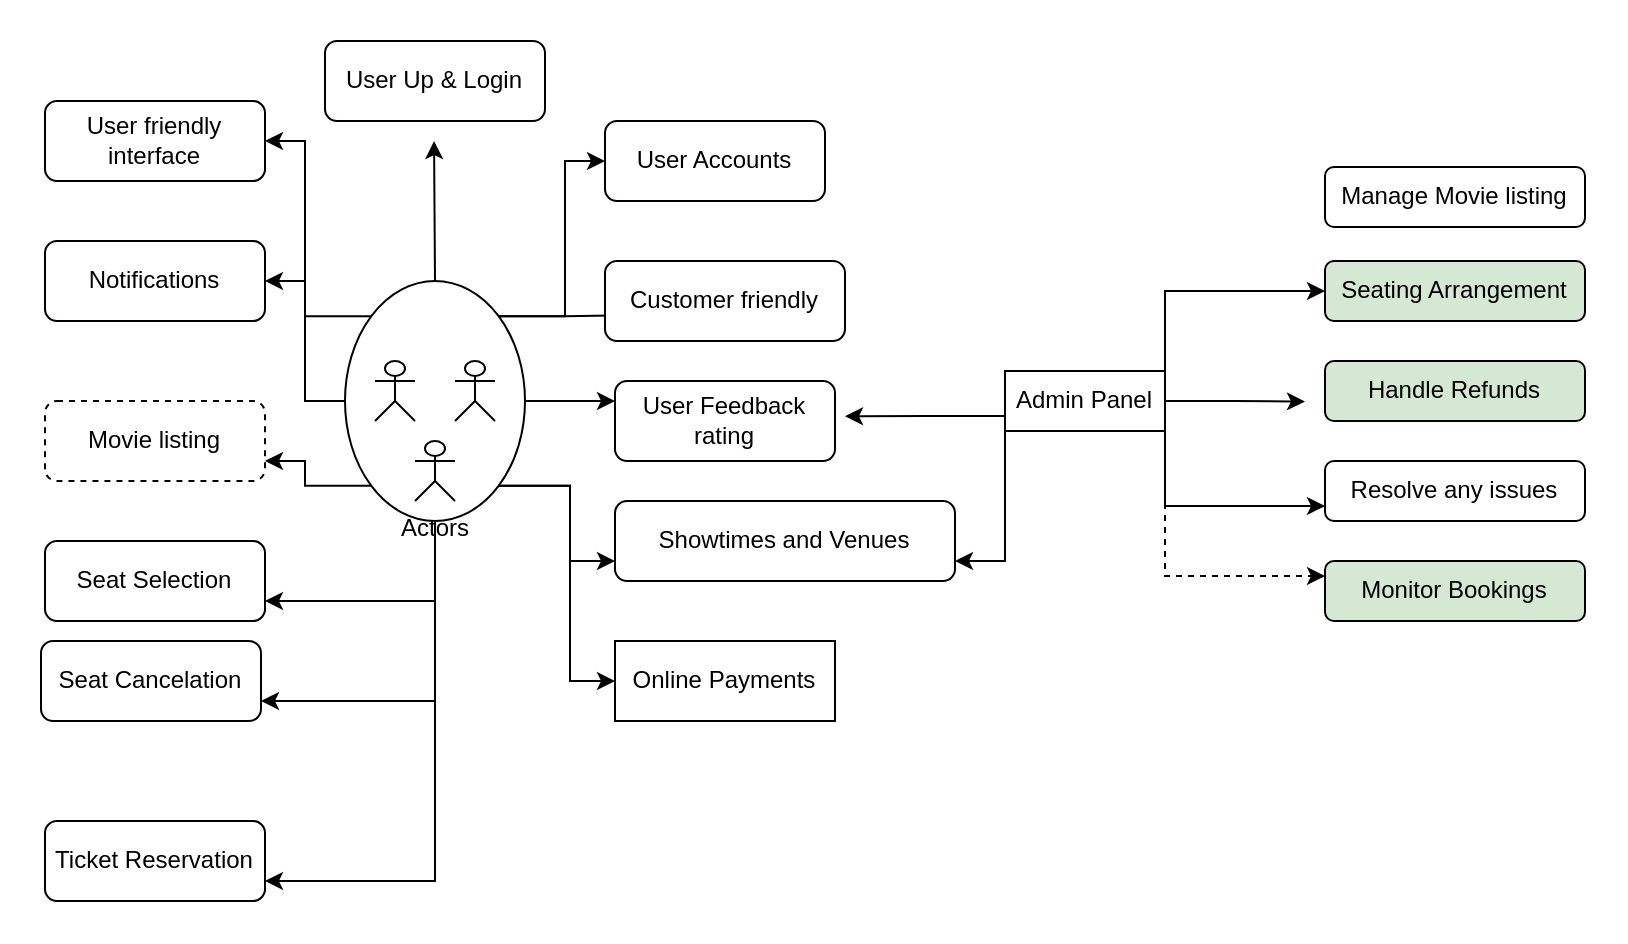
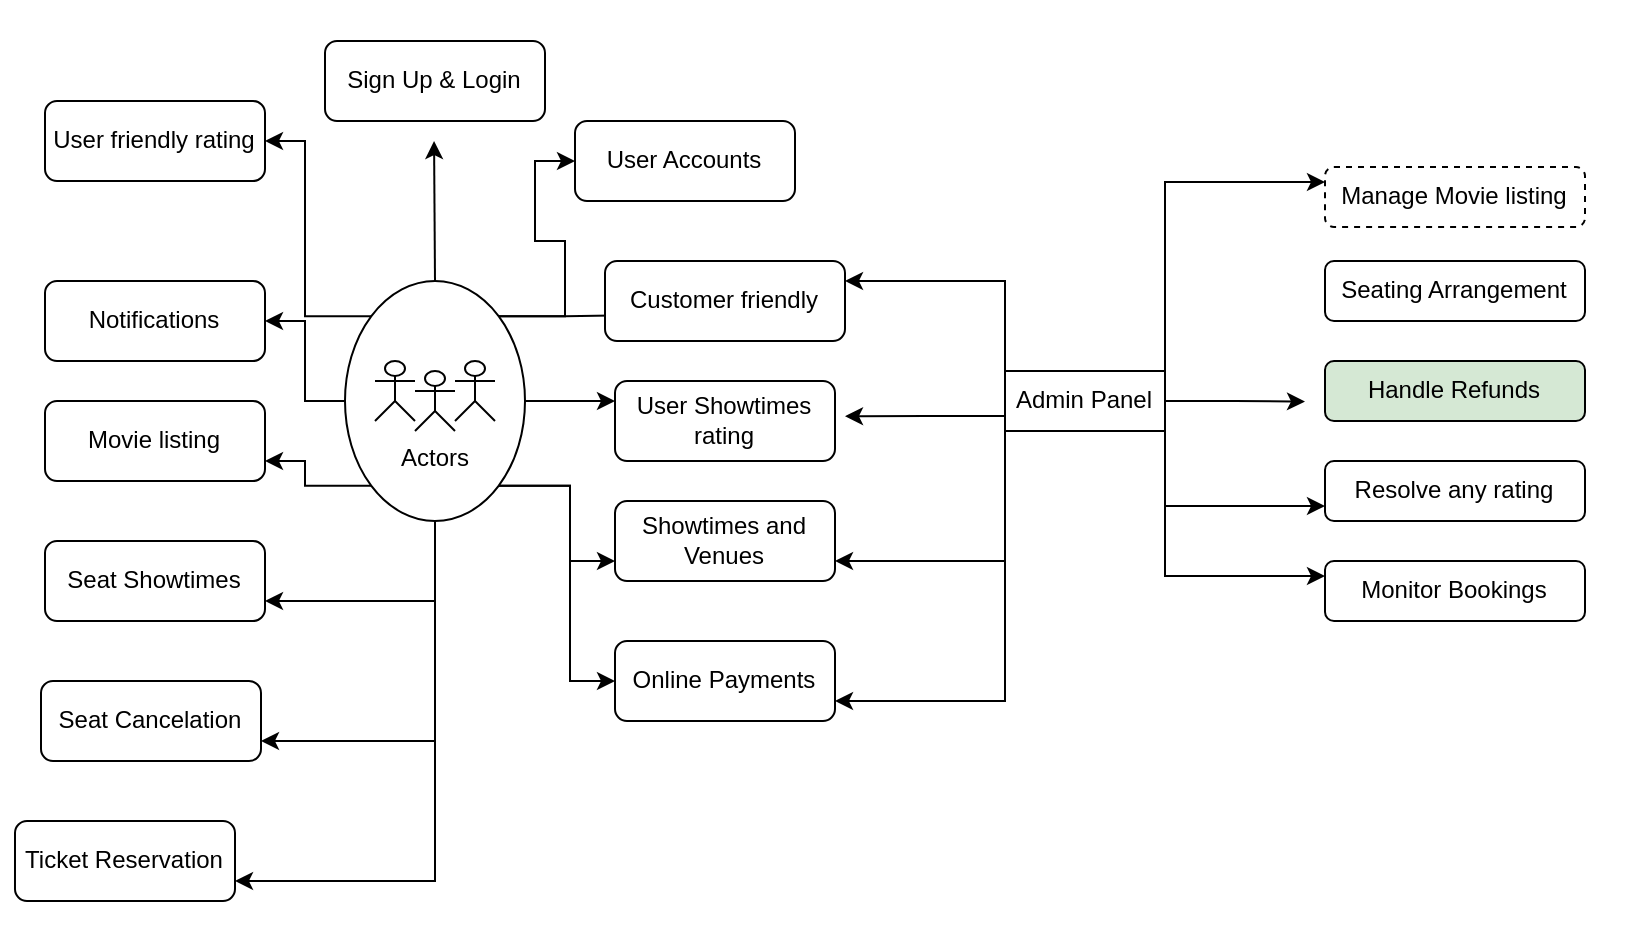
  <mxCell id="0" />
  <mxCell id="1" parent="0" />
  <mxCell id="2" style="edgeStyle=orthogonalEdgeStyle;rounded=0;orthogonalLoop=1;jettySize=auto;html=1;exitX=0.5;exitY=0;exitDx=0;exitDy=0;" edge="1" parent="1" source="14"><mxGeometry relative="1" as="geometry"><mxPoint x="216.526" y="70" as="targetPoint" /></mxGeometry></mxCell>
  <mxCell id="3" style="edgeStyle=orthogonalEdgeStyle;rounded=0;orthogonalLoop=1;jettySize=auto;html=1;exitX=1;exitY=0;exitDx=0;exitDy=0;entryX=0;entryY=0.5;entryDx=0;entryDy=0;" edge="1" parent="1" source="14" target="17"><mxGeometry relative="1" as="geometry" /></mxCell>
  <mxCell id="4" style="edgeStyle=orthogonalEdgeStyle;rounded=0;orthogonalLoop=1;jettySize=auto;html=1;exitX=1;exitY=0.5;exitDx=0;exitDy=0;entryX=0;entryY=0.25;entryDx=0;entryDy=0;" edge="1" parent="1" source="14" target="23"><mxGeometry relative="1" as="geometry" /></mxCell>
  <mxCell id="5" style="edgeStyle=orthogonalEdgeStyle;rounded=0;orthogonalLoop=1;jettySize=auto;html=1;exitX=1;exitY=0;exitDx=0;exitDy=0;entryX=0.083;entryY=0.678;entryDx=0;entryDy=0;entryPerimeter=0;" edge="1" parent="1" source="14" target="24"><mxGeometry relative="1" as="geometry" /></mxCell>
  <mxCell id="6" style="edgeStyle=orthogonalEdgeStyle;rounded=0;orthogonalLoop=1;jettySize=auto;html=1;exitX=1;exitY=1;exitDx=0;exitDy=0;entryX=0;entryY=0.5;entryDx=0;entryDy=0;" edge="1" parent="1" source="14" target="18"><mxGeometry relative="1" as="geometry" /></mxCell>
  <mxCell id="7" style="edgeStyle=orthogonalEdgeStyle;rounded=0;orthogonalLoop=1;jettySize=auto;html=1;exitX=1;exitY=1;exitDx=0;exitDy=0;entryX=0;entryY=0.75;entryDx=0;entryDy=0;" edge="1" parent="1" source="14" target="20"><mxGeometry relative="1" as="geometry" /></mxCell>
  <mxCell id="8" style="edgeStyle=orthogonalEdgeStyle;rounded=0;orthogonalLoop=1;jettySize=auto;html=1;exitX=0.5;exitY=1;exitDx=0;exitDy=0;entryX=1;entryY=0.75;entryDx=0;entryDy=0;" edge="1" parent="1" source="14" target="25"><mxGeometry relative="1" as="geometry" /></mxCell>
  <mxCell id="9" style="edgeStyle=orthogonalEdgeStyle;rounded=0;orthogonalLoop=1;jettySize=auto;html=1;exitX=0.5;exitY=1;exitDx=0;exitDy=0;entryX=1;entryY=0.75;entryDx=0;entryDy=0;" edge="1" parent="1" source="14" target="22"><mxGeometry relative="1" as="geometry" /></mxCell>
  <mxCell id="10" style="edgeStyle=orthogonalEdgeStyle;rounded=0;orthogonalLoop=1;jettySize=auto;html=1;exitX=0;exitY=1;exitDx=0;exitDy=0;entryX=1;entryY=0.75;entryDx=0;entryDy=0;" edge="1" parent="1" source="14" target="16"><mxGeometry relative="1" as="geometry" /></mxCell>
  <mxCell id="11" style="edgeStyle=orthogonalEdgeStyle;rounded=0;orthogonalLoop=1;jettySize=auto;html=1;exitX=0;exitY=0.5;exitDx=0;exitDy=0;entryX=1;entryY=0.5;entryDx=0;entryDy=0;" edge="1" parent="1" source="14" target="21"><mxGeometry relative="1" as="geometry" /></mxCell>
  <mxCell id="12" style="edgeStyle=orthogonalEdgeStyle;rounded=0;orthogonalLoop=1;jettySize=auto;html=1;exitX=0;exitY=0;exitDx=0;exitDy=0;entryX=1;entryY=0.5;entryDx=0;entryDy=0;" edge="1" parent="1" source="14" target="19"><mxGeometry relative="1" as="geometry" /></mxCell>
  <mxCell id="13" style="edgeStyle=orthogonalEdgeStyle;rounded=0;orthogonalLoop=1;jettySize=auto;html=1;exitX=0.5;exitY=1;exitDx=0;exitDy=0;entryX=1;entryY=0.75;entryDx=0;entryDy=0;" edge="1" parent="1" source="14" target="44"><mxGeometry relative="1" as="geometry" /></mxCell>
  <mxCell id="14" value="" style="ellipse;whiteSpace=wrap;html=1;" vertex="1" parent="1"><mxGeometry x="172" y="140" width="90" height="120" as="geometry" /></mxCell>
- <mxCell id="15" value="User Up &amp;amp; Login" style="rounded=1;whiteSpace=wrap;html=1;" vertex="1" parent="1"><mxGeometry x="162" y="20" width="110" height="40" as="geometry" /></mxCell>
- <mxCell id="16" value="Movie listing" style="rounded=1;whiteSpace=wrap;html=1;dashed=1;" vertex="1" parent="1"><mxGeometry x="22" y="200" width="110" height="40" as="geometry" /></mxCell>
- <mxCell id="17" value="User Accounts" style="rounded=1;whiteSpace=wrap;html=1;" vertex="1" parent="1"><mxGeometry x="302" y="60" width="110" height="40" as="geometry" /></mxCell>
- <mxCell id="18" value="Online Payments" style="whiteSpace=wrap;html=1;rounded=0;" vertex="1" parent="1"><mxGeometry x="307" y="320" width="110" height="40" as="geometry" /></mxCell>
- <mxCell id="19" value="User friendly interface" style="rounded=1;whiteSpace=wrap;html=1;" vertex="1" parent="1"><mxGeometry x="22" y="50" width="110" height="40" as="geometry" /></mxCell>
- <mxCell id="20" value="Showtimes and Venues" style="rounded=1;whiteSpace=wrap;html=1;" vertex="1" parent="1"><mxGeometry x="307" y="250" width="170" height="40" as="geometry" /></mxCell>
- <mxCell id="21" value="Notifications" style="rounded=1;whiteSpace=wrap;html=1;" vertex="1" parent="1"><mxGeometry x="22" y="120" width="110" height="40" as="geometry" /></mxCell>
- <mxCell id="22" value="Seat Selection" style="rounded=1;whiteSpace=wrap;html=1;" vertex="1" parent="1"><mxGeometry x="22" y="270" width="110" height="40" as="geometry" /></mxCell>
- <mxCell id="23" value="User Feedback rating" style="rounded=1;whiteSpace=wrap;html=1;" vertex="1" parent="1"><mxGeometry x="307" y="190" width="110" height="40" as="geometry" /></mxCell>
+ <mxCell id="15" value="Sign Up &amp;amp; Login" style="rounded=1;whiteSpace=wrap;html=1;" vertex="1" parent="1"><mxGeometry x="162" y="20" width="110" height="40" as="geometry" /></mxCell>
+ <mxCell id="16" value="Movie listing" style="rounded=1;whiteSpace=wrap;html=1;" vertex="1" parent="1"><mxGeometry x="22" y="200" width="110" height="40" as="geometry" /></mxCell>
+ <mxCell id="17" value="User Accounts" style="rounded=1;whiteSpace=wrap;html=1;" vertex="1" parent="1"><mxGeometry x="287" y="60" width="110" height="40" as="geometry" /></mxCell>
+ <mxCell id="18" value="Online Payments" style="rounded=1;whiteSpace=wrap;html=1;" vertex="1" parent="1"><mxGeometry x="307" y="320" width="110" height="40" as="geometry" /></mxCell>
+ <mxCell id="19" value="User friendly rating" style="rounded=1;whiteSpace=wrap;html=1;" vertex="1" parent="1"><mxGeometry x="22" y="50" width="110" height="40" as="geometry" /></mxCell>
+ <mxCell id="20" value="Showtimes and Venues" style="rounded=1;whiteSpace=wrap;html=1;" vertex="1" parent="1"><mxGeometry x="307" y="250" width="110" height="40" as="geometry" /></mxCell>
+ <mxCell id="21" value="Notifications" style="rounded=1;whiteSpace=wrap;html=1;" vertex="1" parent="1"><mxGeometry x="22" y="140" width="110" height="40" as="geometry" /></mxCell>
+ <mxCell id="22" value="Seat Showtimes" style="rounded=1;whiteSpace=wrap;html=1;" vertex="1" parent="1"><mxGeometry x="22" y="270" width="110" height="40" as="geometry" /></mxCell>
+ <mxCell id="23" value="User Showtimes rating" style="rounded=1;whiteSpace=wrap;html=1;" vertex="1" parent="1"><mxGeometry x="307" y="190" width="110" height="40" as="geometry" /></mxCell>
  <mxCell id="24" value="Customer friendly" style="rounded=1;whiteSpace=wrap;html=1;" vertex="1" parent="1"><mxGeometry x="302" y="130" width="120" height="40" as="geometry" /></mxCell>
- <mxCell id="25" value="Ticket Reservation" style="rounded=1;whiteSpace=wrap;html=1;" vertex="1" parent="1"><mxGeometry x="22" y="410" width="110" height="40" as="geometry" /></mxCell>
+ <mxCell id="25" value="Ticket Reservation" style="rounded=1;whiteSpace=wrap;html=1;" vertex="1" parent="1"><mxGeometry x="7" y="410" width="110" height="40" as="geometry" /></mxCell>
  <mxCell id="26" style="edgeStyle=orthogonalEdgeStyle;rounded=0;orthogonalLoop=1;jettySize=auto;html=1;exitX=1;exitY=0.5;exitDx=0;exitDy=0;" edge="1" parent="1" source="35"><mxGeometry relative="1" as="geometry"><mxPoint x="652" y="200.263" as="targetPoint" /></mxGeometry></mxCell>
- <mxCell id="27" style="edgeStyle=orthogonalEdgeStyle;rounded=0;orthogonalLoop=1;jettySize=auto;html=1;exitX=1;exitY=1;exitDx=0;exitDy=0;entryX=0;entryY=0.25;entryDx=0;entryDy=0;dashed=1;" edge="1" parent="1" source="35" target="40"><mxGeometry relative="1" as="geometry" /></mxCell>
+ <mxCell id="27" style="edgeStyle=orthogonalEdgeStyle;rounded=0;orthogonalLoop=1;jettySize=auto;html=1;exitX=1;exitY=1;exitDx=0;exitDy=0;entryX=0;entryY=0.25;entryDx=0;entryDy=0;" edge="1" parent="1" source="35" target="40"><mxGeometry relative="1" as="geometry" /></mxCell>
  <mxCell id="28" style="edgeStyle=orthogonalEdgeStyle;rounded=0;orthogonalLoop=1;jettySize=auto;html=1;exitX=1;exitY=1;exitDx=0;exitDy=0;entryX=0;entryY=0.75;entryDx=0;entryDy=0;" edge="1" parent="1" source="35" target="39"><mxGeometry relative="1" as="geometry" /></mxCell>
- <mxCell id="29" style="edgeStyle=orthogonalEdgeStyle;rounded=0;orthogonalLoop=1;jettySize=auto;html=1;exitX=1;exitY=0;exitDx=0;exitDy=0;entryX=0;entryY=0.5;entryDx=0;entryDy=0;" edge="1" parent="1" source="35" target="37"><mxGeometry relative="1" as="geometry" /></mxCell>
+ <mxCell id="30" style="edgeStyle=orthogonalEdgeStyle;rounded=0;orthogonalLoop=1;jettySize=auto;html=1;exitX=1;exitY=0;exitDx=0;exitDy=0;entryX=0;entryY=0.25;entryDx=0;entryDy=0;" edge="1" parent="1" source="35" target="36"><mxGeometry relative="1" as="geometry" /></mxCell>
+ <mxCell id="31" style="edgeStyle=orthogonalEdgeStyle;rounded=0;orthogonalLoop=1;jettySize=auto;html=1;exitX=0;exitY=0;exitDx=0;exitDy=0;entryX=1;entryY=0.25;entryDx=0;entryDy=0;" edge="1" parent="1" source="35" target="24"><mxGeometry relative="1" as="geometry" /></mxCell>
  <mxCell id="32" style="edgeStyle=orthogonalEdgeStyle;rounded=0;orthogonalLoop=1;jettySize=auto;html=1;exitX=0;exitY=0.75;exitDx=0;exitDy=0;" edge="1" parent="1" source="35"><mxGeometry relative="1" as="geometry"><mxPoint x="422" y="207.632" as="targetPoint" /></mxGeometry></mxCell>
  <mxCell id="33" style="edgeStyle=orthogonalEdgeStyle;rounded=0;orthogonalLoop=1;jettySize=auto;html=1;exitX=0;exitY=1;exitDx=0;exitDy=0;entryX=1;entryY=0.75;entryDx=0;entryDy=0;" edge="1" parent="1" source="35" target="20"><mxGeometry relative="1" as="geometry" /></mxCell>
+ <mxCell id="34" style="edgeStyle=orthogonalEdgeStyle;rounded=0;orthogonalLoop=1;jettySize=auto;html=1;exitX=0;exitY=1;exitDx=0;exitDy=0;entryX=1;entryY=0.75;entryDx=0;entryDy=0;" edge="1" parent="1" source="35" target="18"><mxGeometry relative="1" as="geometry" /></mxCell>
  <mxCell id="35" value="Admin Panel" style="rounded=0;whiteSpace=wrap;html=1;" vertex="1" parent="1"><mxGeometry x="502" y="185" width="80" height="30" as="geometry" /></mxCell>
- <mxCell id="36" value="&lt;br&gt;Manage Movie listing&lt;br&gt;&lt;div&gt;&lt;br&gt;&lt;/div&gt;" style="rounded=1;whiteSpace=wrap;html=1;" vertex="1" parent="1"><mxGeometry x="662" y="83" width="130" height="30" as="geometry" /></mxCell>
- <mxCell id="37" value="&lt;br&gt;Seating Arrangement&lt;br&gt;&lt;div&gt;&lt;br&gt;&lt;/div&gt;" style="rounded=1;whiteSpace=wrap;html=1;fillColor=#d5e8d4;" vertex="1" parent="1"><mxGeometry x="662" y="130" width="130" height="30" as="geometry" /></mxCell>
+ <mxCell id="36" value="&lt;br&gt;Manage Movie listing&lt;br&gt;&lt;div&gt;&lt;br&gt;&lt;/div&gt;" style="rounded=1;whiteSpace=wrap;html=1;dashed=1;" vertex="1" parent="1"><mxGeometry x="662" y="83" width="130" height="30" as="geometry" /></mxCell>
+ <mxCell id="37" value="&lt;br&gt;Seating Arrangement&lt;br&gt;&lt;div&gt;&lt;br&gt;&lt;/div&gt;" style="rounded=1;whiteSpace=wrap;html=1;" vertex="1" parent="1"><mxGeometry x="662" y="130" width="130" height="30" as="geometry" /></mxCell>
  <mxCell id="38" value="&lt;br&gt;Handle Refunds&lt;br&gt;&lt;div&gt;&lt;br&gt;&lt;/div&gt;" style="rounded=1;whiteSpace=wrap;html=1;fillColor=#d5e8d4;" vertex="1" parent="1"><mxGeometry x="662" y="180" width="130" height="30" as="geometry" /></mxCell>
- <mxCell id="39" value="&lt;br&gt;Resolve any issues&lt;br&gt;&lt;div&gt;&lt;br&gt;&lt;/div&gt;" style="rounded=1;whiteSpace=wrap;html=1;" vertex="1" parent="1"><mxGeometry x="662" y="230" width="130" height="30" as="geometry" /></mxCell>
- <mxCell id="40" value="Monitor Bookings" style="rounded=1;whiteSpace=wrap;html=1;fillColor=#d5e8d4;" vertex="1" parent="1"><mxGeometry x="662" y="280" width="130" height="30" as="geometry" /></mxCell>
- <mxCell id="41" value="Actors" style="shape=umlActor;verticalLabelPosition=bottom;verticalAlign=top;html=1;outlineConnect=0;" vertex="1" parent="1"><mxGeometry x="207" y="220" width="20" height="30" as="geometry" /></mxCell>
+ <mxCell id="39" value="&lt;br&gt;Resolve any rating&lt;br&gt;&lt;div&gt;&lt;br&gt;&lt;/div&gt;" style="rounded=1;whiteSpace=wrap;html=1;" vertex="1" parent="1"><mxGeometry x="662" y="230" width="130" height="30" as="geometry" /></mxCell>
+ <mxCell id="40" value="Monitor Bookings" style="rounded=1;whiteSpace=wrap;html=1;" vertex="1" parent="1"><mxGeometry x="662" y="280" width="130" height="30" as="geometry" /></mxCell>
+ <mxCell id="41" value="Actors" style="shape=umlActor;verticalLabelPosition=bottom;verticalAlign=top;html=1;outlineConnect=0;" vertex="1" parent="1"><mxGeometry x="207" y="185" width="20" height="30" as="geometry" /></mxCell>
  <mxCell id="42" value="" style="shape=umlActor;verticalLabelPosition=bottom;verticalAlign=top;html=1;outlineConnect=0;" vertex="1" parent="1"><mxGeometry x="227" y="180" width="20" height="30" as="geometry" /></mxCell>
  <mxCell id="43" value="" style="shape=umlActor;verticalLabelPosition=bottom;verticalAlign=top;html=1;outlineConnect=0;" vertex="1" parent="1"><mxGeometry x="187" y="180" width="20" height="30" as="geometry" /></mxCell>
- <mxCell id="44" value="Seat Cancelation" style="rounded=1;whiteSpace=wrap;html=1;" vertex="1" parent="1"><mxGeometry x="20" y="320" width="110" height="40" as="geometry" /></mxCell>
+ <mxCell id="44" value="Seat Cancelation" style="rounded=1;whiteSpace=wrap;html=1;" vertex="1" parent="1"><mxGeometry x="20" y="340" width="110" height="40" as="geometry" /></mxCell>
